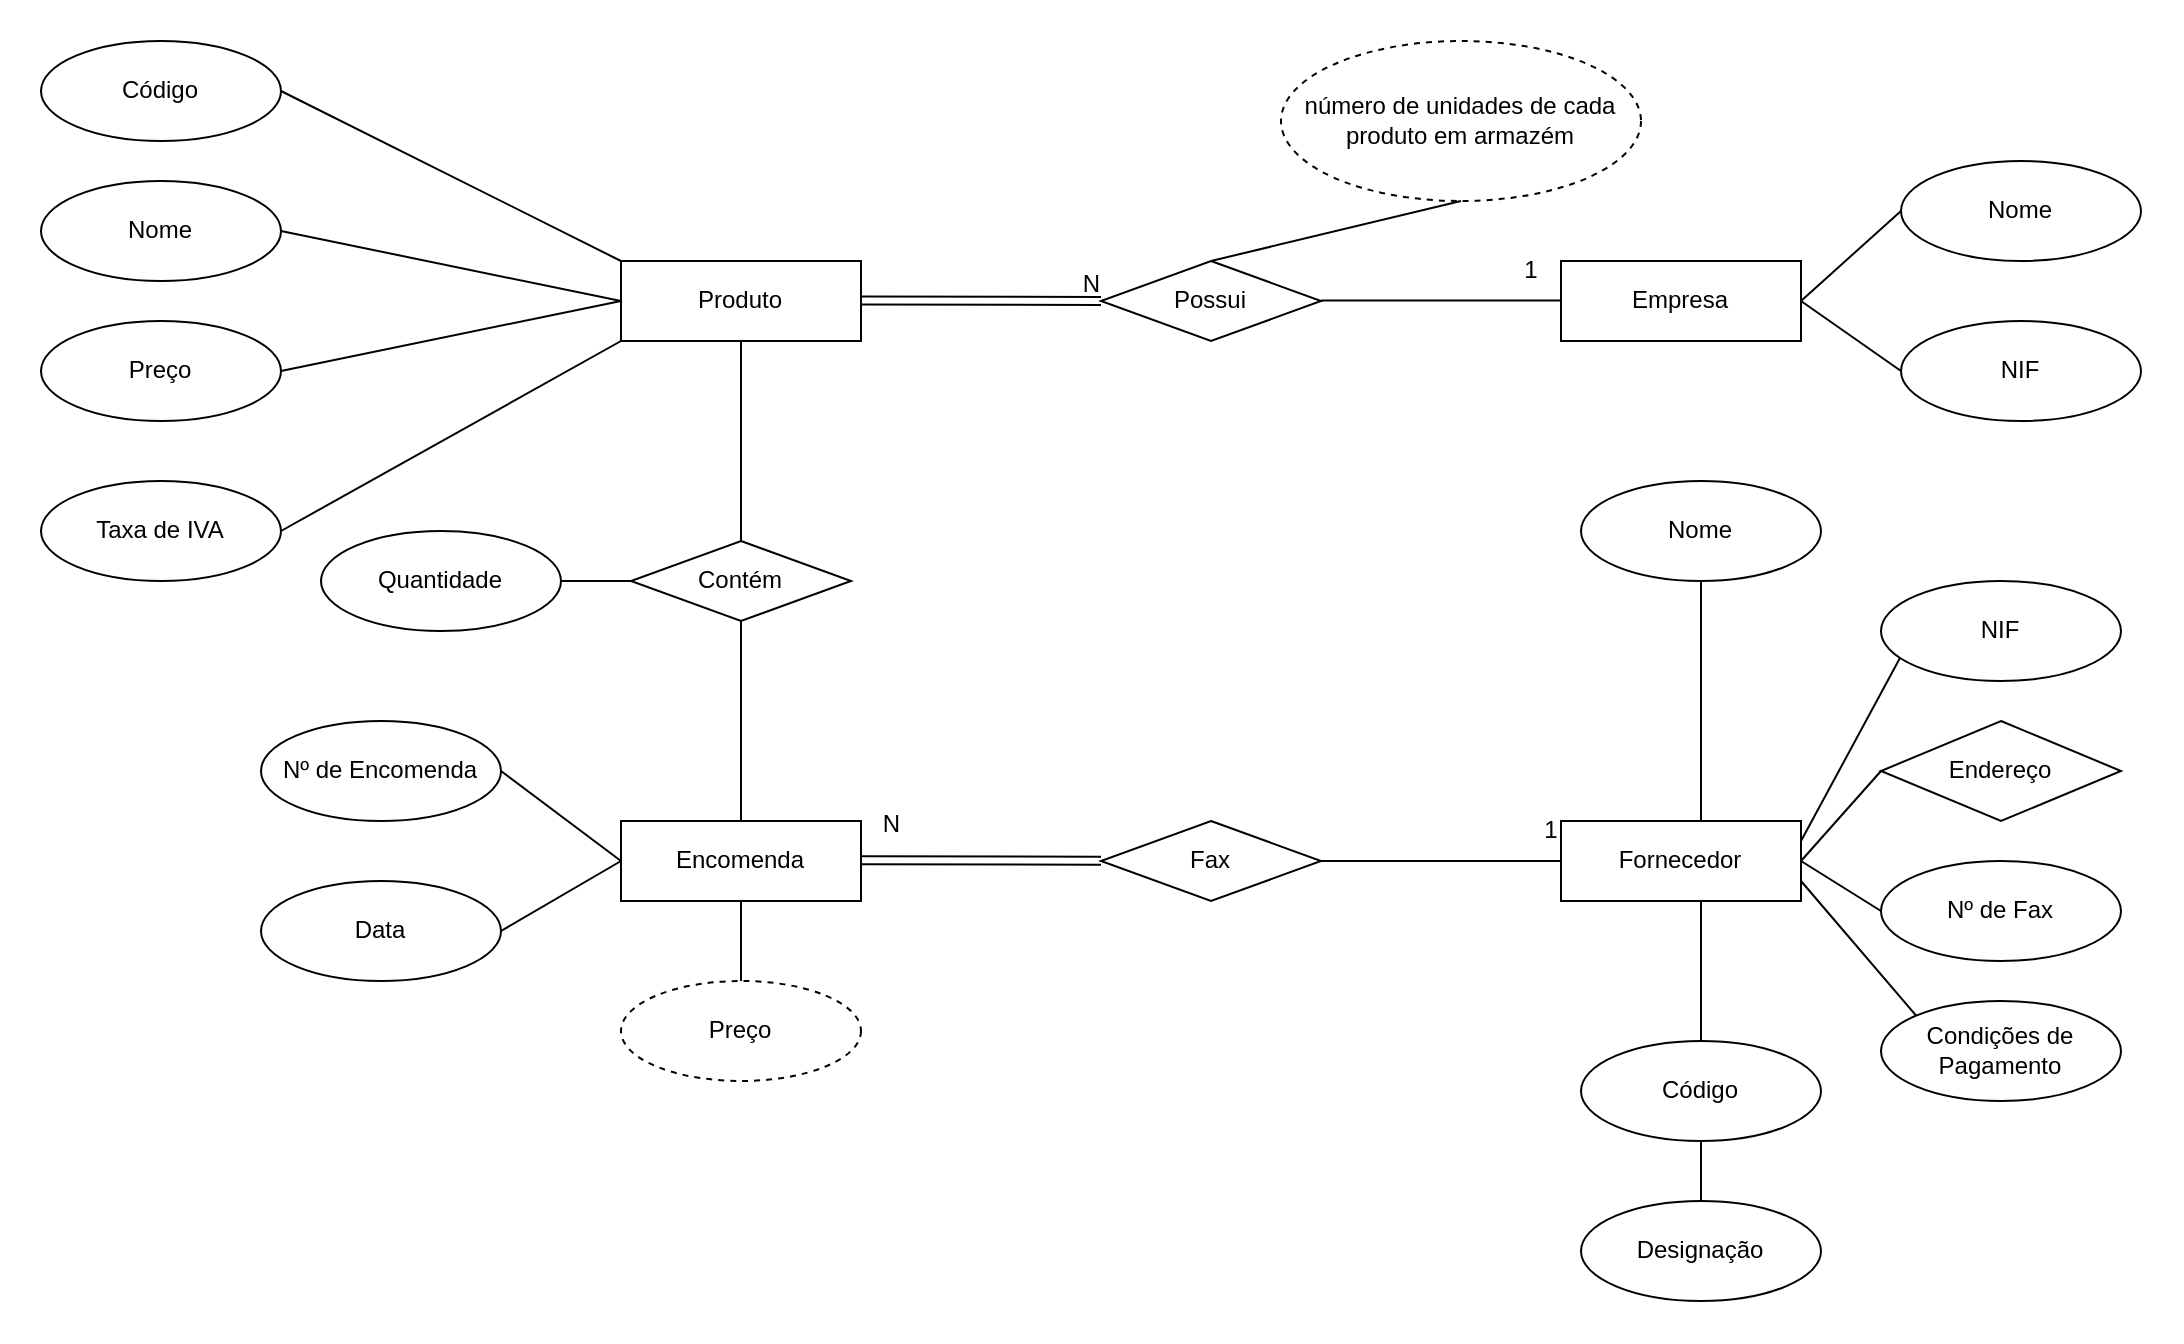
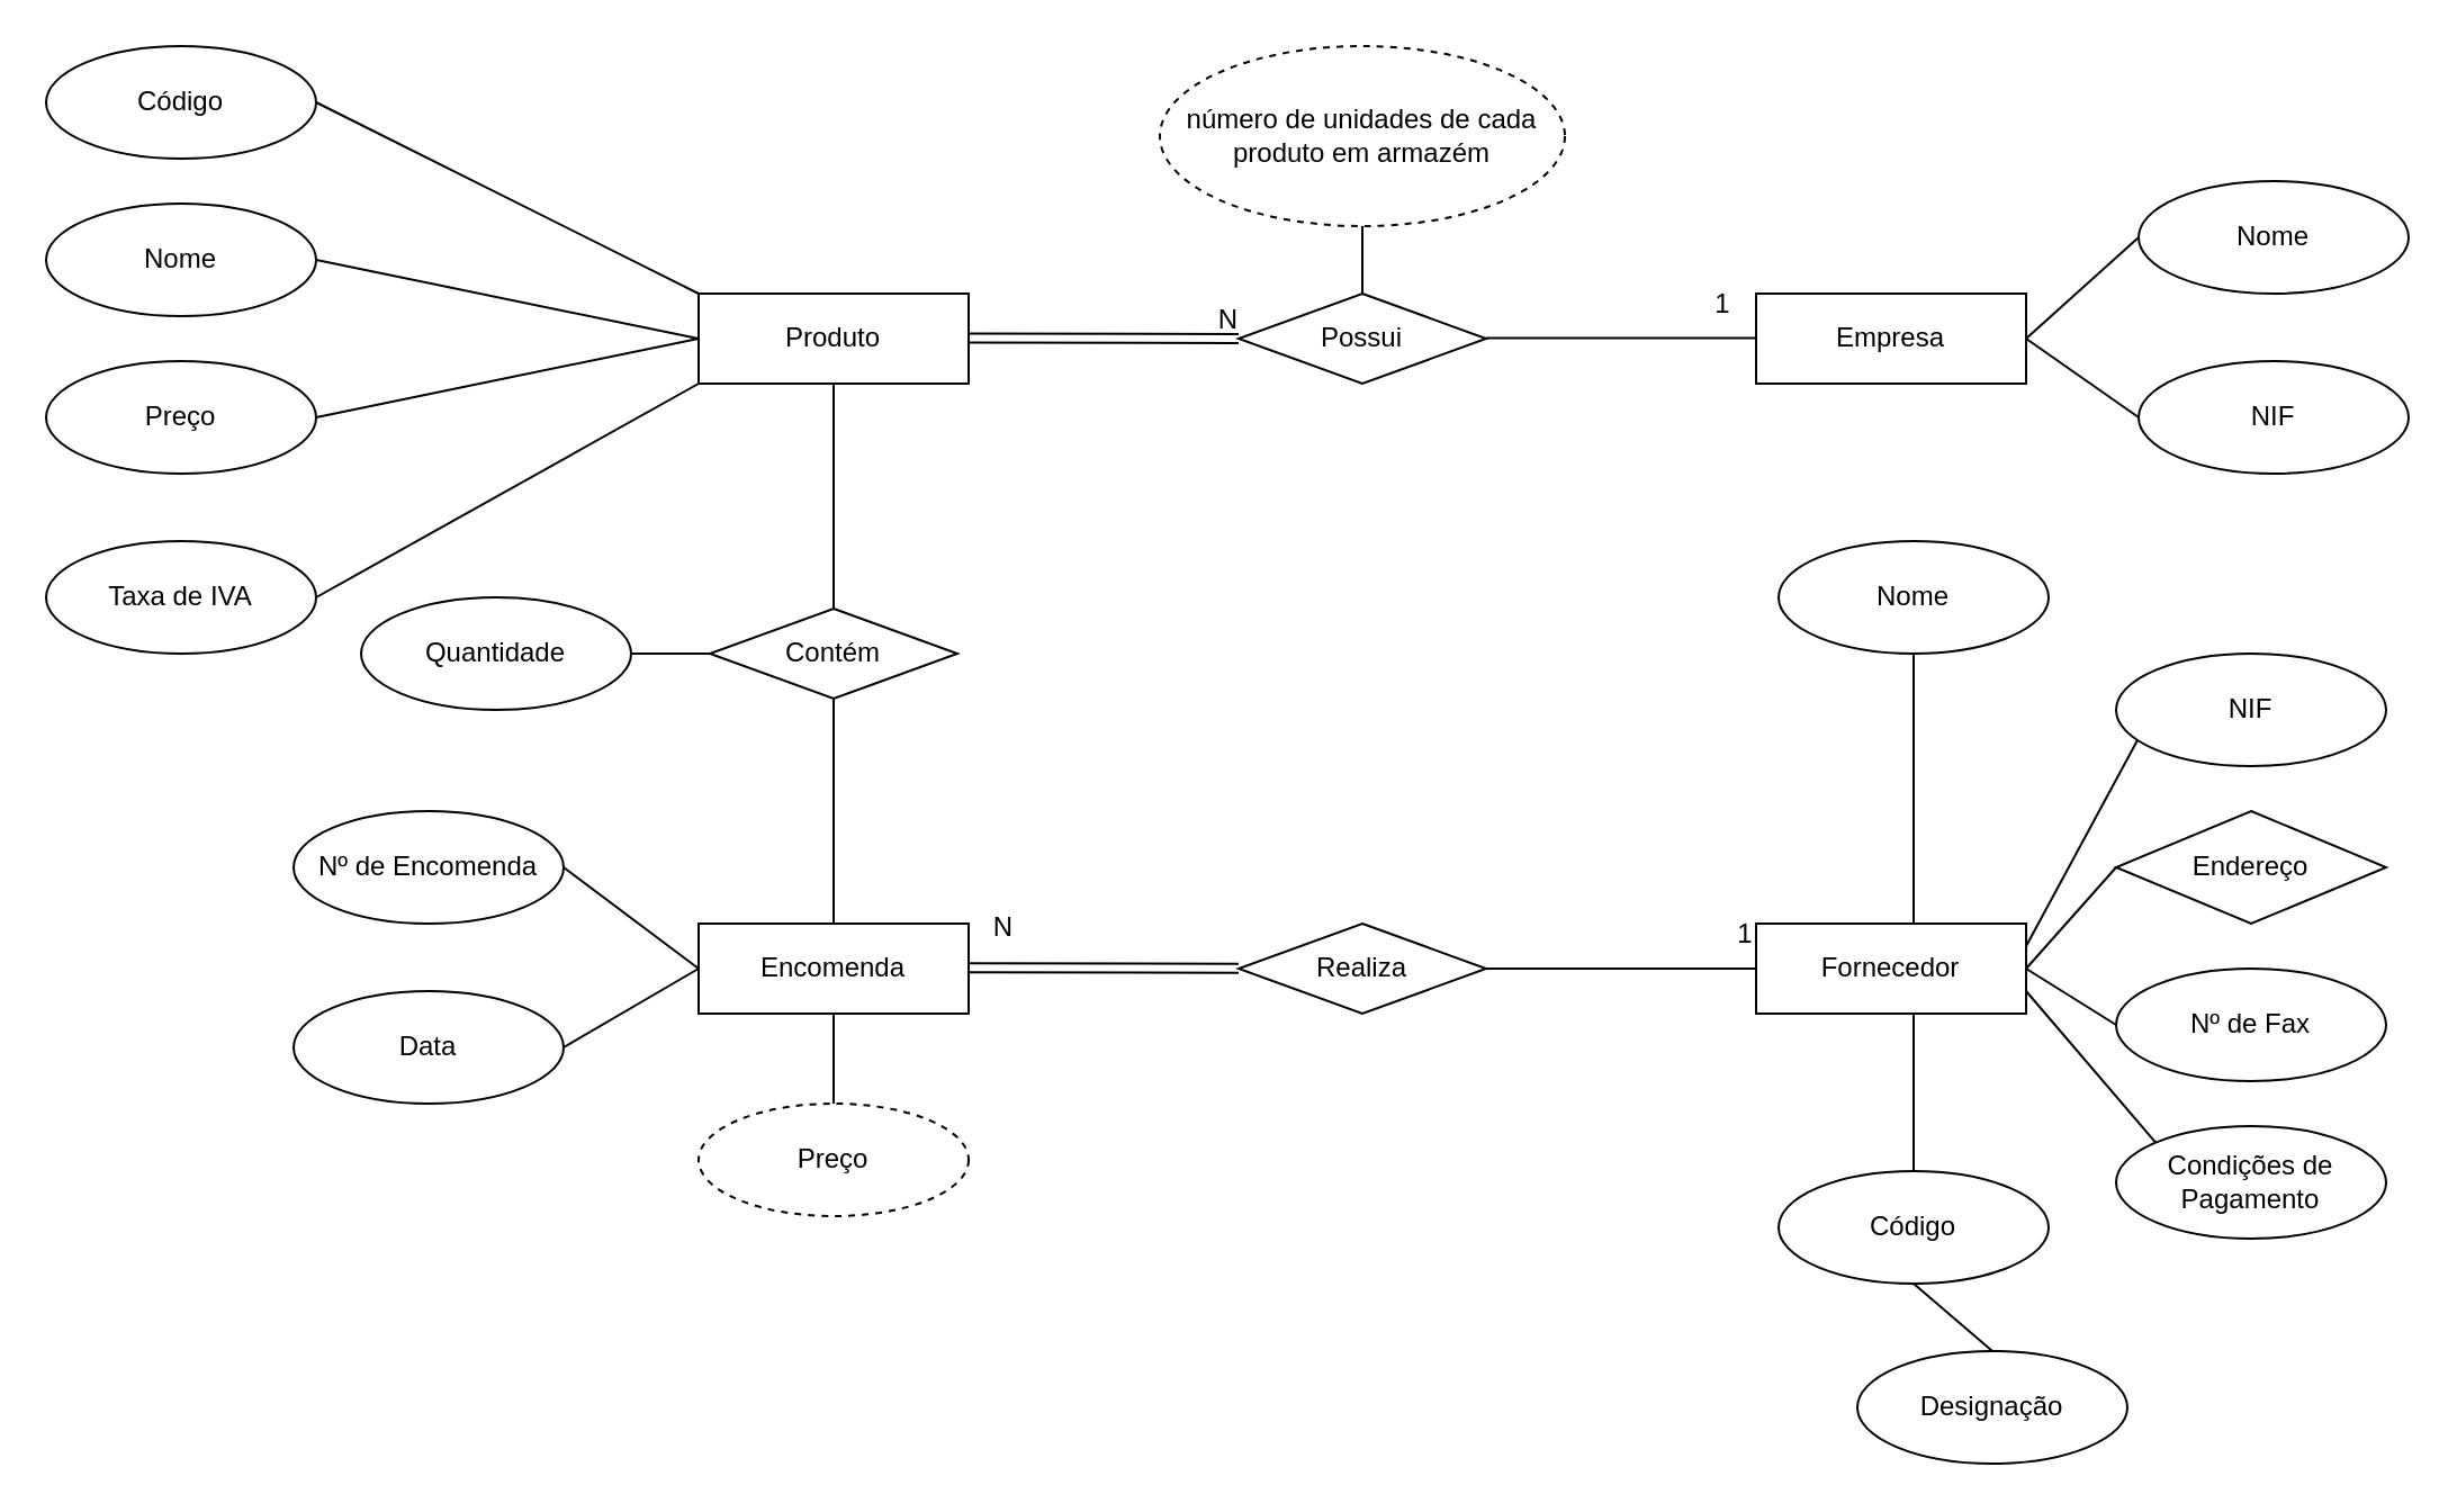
  <mxCell id="0" />
  <mxCell id="1" parent="0" />
  <mxCell id="2" value="Produto" style="rounded=0;whiteSpace=wrap;html=1;" vertex="1" parent="1"><mxGeometry x="310" y="130" width="120" height="40" as="geometry" /></mxCell>
  <mxCell id="3" value="Código" style="ellipse;whiteSpace=wrap;html=1;" vertex="1" parent="1"><mxGeometry x="20" y="20" width="120" height="50" as="geometry" /></mxCell>
  <mxCell id="4" value="Nome" style="ellipse;whiteSpace=wrap;html=1;" vertex="1" parent="1"><mxGeometry x="20" y="90" width="120" height="50" as="geometry" /></mxCell>
  <mxCell id="5" value="Preço" style="ellipse;whiteSpace=wrap;html=1;" vertex="1" parent="1"><mxGeometry x="20" y="160" width="120" height="50" as="geometry" /></mxCell>
  <mxCell id="6" value="Taxa de IVA" style="ellipse;whiteSpace=wrap;html=1;" vertex="1" parent="1"><mxGeometry x="20" y="240" width="120" height="50" as="geometry" /></mxCell>
- <mxCell id="7" value="&lt;div style=&quot;&quot; title=&quot;Page 1&quot; class=&quot;page&quot;&gt;&lt;div class=&quot;layoutArea&quot;&gt;&lt;div class=&quot;column&quot;&gt;número de unidades de cada produto em armazém&lt;/div&gt;&lt;/div&gt;&lt;/div&gt;" style="dashed=1;ellipse;whiteSpace=wrap;html=1;align=center;" vertex="1" parent="1"><mxGeometry x="640" y="20" width="180" height="80" as="geometry" /></mxCell>
+ <mxCell id="7" value="&lt;div style=&quot;&quot; title=&quot;Page 1&quot; class=&quot;page&quot;&gt;&lt;div class=&quot;layoutArea&quot;&gt;&lt;div class=&quot;column&quot;&gt;número de unidades de cada produto em armazém&lt;/div&gt;&lt;/div&gt;&lt;/div&gt;" style="dashed=1;ellipse;whiteSpace=wrap;html=1;align=center;" vertex="1" parent="1"><mxGeometry x="515" y="20" width="180" height="80" as="geometry" /></mxCell>
  <mxCell id="8" value="" style="endArrow=none;html=1;rounded=0;entryX=0;entryY=0;entryDx=0;entryDy=0;exitX=1;exitY=0.5;exitDx=0;exitDy=0;" edge="1" parent="1" source="3" target="2"><mxGeometry width="50" height="50" relative="1" as="geometry"><mxPoint x="-260" y="370" as="sourcePoint" /><mxPoint x="-86" y="130" as="targetPoint" /></mxGeometry></mxCell>
  <mxCell id="9" value="" style="endArrow=none;html=1;rounded=0;entryX=1;entryY=0.5;entryDx=0;entryDy=0;exitX=0;exitY=0.5;exitDx=0;exitDy=0;" edge="1" parent="1" source="2" target="4"><mxGeometry width="50" height="50" relative="1" as="geometry"><mxPoint x="304" y="140" as="sourcePoint" /><mxPoint x="-110" y="130" as="targetPoint" /></mxGeometry></mxCell>
  <mxCell id="10" value="" style="endArrow=none;html=1;rounded=0;entryX=1;entryY=0.5;entryDx=0;entryDy=0;exitX=0;exitY=0.5;exitDx=0;exitDy=0;" edge="1" parent="1" source="2" target="5"><mxGeometry width="50" height="50" relative="1" as="geometry"><mxPoint x="264" y="150" as="sourcePoint" /><mxPoint x="-210" y="320" as="targetPoint" /></mxGeometry></mxCell>
  <mxCell id="11" value="" style="endArrow=none;html=1;rounded=0;exitX=1;exitY=0.5;exitDx=0;exitDy=0;entryX=0;entryY=1;entryDx=0;entryDy=0;" edge="1" parent="1" source="6" target="2"><mxGeometry width="50" height="50" relative="1" as="geometry"><mxPoint x="-290" y="290" as="sourcePoint" /><mxPoint x="-86" y="180" as="targetPoint" /></mxGeometry></mxCell>
  <mxCell id="12" value="Possui" style="rhombus;whiteSpace=wrap;html=1;" vertex="1" parent="1"><mxGeometry x="550" y="130" width="110" height="40" as="geometry" /></mxCell>
  <mxCell id="13" value="" style="endArrow=none;html=1;rounded=0;exitX=0.5;exitY=0;exitDx=0;exitDy=0;entryX=0.5;entryY=1;entryDx=0;entryDy=0;" edge="1" parent="1" source="12" target="7"><mxGeometry width="50" height="50" relative="1" as="geometry"><mxPoint x="690" y="150" as="sourcePoint" /><mxPoint x="740" y="100" as="targetPoint" /></mxGeometry></mxCell>
  <mxCell id="14" value="" style="endArrow=none;html=1;rounded=0;exitX=1;exitY=0.5;exitDx=0;exitDy=0;entryX=0;entryY=0.5;entryDx=0;entryDy=0;" edge="1" parent="1"><mxGeometry relative="1" as="geometry"><mxPoint x="660" y="149.7" as="sourcePoint" /><mxPoint x="780" y="149.7" as="targetPoint" /></mxGeometry></mxCell>
  <mxCell id="15" value="1" style="text;html=1;align=center;verticalAlign=middle;resizable=0;points=[];autosize=1;strokeColor=none;fillColor=none;" vertex="1" parent="1"><mxGeometry x="750" y="120" width="30" height="30" as="geometry" /></mxCell>
  <mxCell id="16" value="" style="shape=link;html=1;rounded=0;" edge="1" parent="1"><mxGeometry relative="1" as="geometry"><mxPoint x="430" y="149.7" as="sourcePoint" /><mxPoint x="550" y="150" as="targetPoint" /></mxGeometry></mxCell>
  <mxCell id="17" value="N" style="resizable=0;html=1;align=right;verticalAlign=bottom;" connectable="0" vertex="1" parent="16"><mxGeometry x="1" relative="1" as="geometry" /></mxCell>
  <mxCell id="18" value="Empresa" style="rounded=0;whiteSpace=wrap;html=1;" vertex="1" parent="1"><mxGeometry x="780" y="130" width="120" height="40" as="geometry" /></mxCell>
  <mxCell id="19" value="NIF" style="ellipse;whiteSpace=wrap;html=1;" vertex="1" parent="1"><mxGeometry x="950" y="160" width="120" height="50" as="geometry" /></mxCell>
  <mxCell id="20" value="Nome" style="ellipse;whiteSpace=wrap;html=1;" vertex="1" parent="1"><mxGeometry x="950" y="80" width="120" height="50" as="geometry" /></mxCell>
  <mxCell id="21" value="" style="endArrow=none;html=1;rounded=0;exitX=1;exitY=0.5;exitDx=0;exitDy=0;entryX=0;entryY=0.5;entryDx=0;entryDy=0;" edge="1" parent="1" source="18" target="20"><mxGeometry width="50" height="50" relative="1" as="geometry"><mxPoint x="920" y="290" as="sourcePoint" /><mxPoint x="970" y="240" as="targetPoint" /></mxGeometry></mxCell>
  <mxCell id="22" value="" style="endArrow=none;html=1;rounded=0;exitX=1;exitY=0.5;exitDx=0;exitDy=0;entryX=0;entryY=0.5;entryDx=0;entryDy=0;" edge="1" parent="1" source="18" target="19"><mxGeometry width="50" height="50" relative="1" as="geometry"><mxPoint x="930" y="290" as="sourcePoint" /><mxPoint x="980" y="240" as="targetPoint" /></mxGeometry></mxCell>
  <mxCell id="23" value="Encomenda" style="rounded=0;whiteSpace=wrap;html=1;" vertex="1" parent="1"><mxGeometry x="310" y="410" width="120" height="40" as="geometry" /></mxCell>
  <mxCell id="24" value="Contém" style="rhombus;whiteSpace=wrap;html=1;" vertex="1" parent="1"><mxGeometry x="315" y="270" width="110" height="40" as="geometry" /></mxCell>
  <mxCell id="25" value="" style="endArrow=none;html=1;rounded=0;exitX=0.5;exitY=1;exitDx=0;exitDy=0;entryX=0.5;entryY=0;entryDx=0;entryDy=0;" edge="1" parent="1" source="2" target="24"><mxGeometry width="50" height="50" relative="1" as="geometry"><mxPoint x="460" y="280" as="sourcePoint" /><mxPoint x="370" y="260" as="targetPoint" /></mxGeometry></mxCell>
  <mxCell id="26" value="" style="endArrow=none;html=1;rounded=0;entryX=0.5;entryY=0;entryDx=0;entryDy=0;exitX=0.5;exitY=1;exitDx=0;exitDy=0;" edge="1" parent="1" source="24" target="23"><mxGeometry width="50" height="50" relative="1" as="geometry"><mxPoint x="370" y="320" as="sourcePoint" /><mxPoint x="370" y="370" as="targetPoint" /></mxGeometry></mxCell>
  <mxCell id="27" value="Quantidade" style="ellipse;whiteSpace=wrap;html=1;" vertex="1" parent="1"><mxGeometry x="160" y="265" width="120" height="50" as="geometry" /></mxCell>
  <mxCell id="28" value="" style="endArrow=none;html=1;rounded=0;exitX=1;exitY=0.5;exitDx=0;exitDy=0;entryX=0;entryY=0.5;entryDx=0;entryDy=0;" edge="1" parent="1" source="27" target="24"><mxGeometry width="50" height="50" relative="1" as="geometry"><mxPoint x="390" y="400" as="sourcePoint" /><mxPoint x="310" y="290" as="targetPoint" /></mxGeometry></mxCell>
  <mxCell id="29" value="Nº de Encomenda" style="ellipse;whiteSpace=wrap;html=1;" vertex="1" parent="1"><mxGeometry x="130" y="360" width="120" height="50" as="geometry" /></mxCell>
  <mxCell id="30" value="Data" style="ellipse;whiteSpace=wrap;html=1;" vertex="1" parent="1"><mxGeometry x="130" y="440" width="120" height="50" as="geometry" /></mxCell>
  <mxCell id="31" value="Preço" style="dashed=1;ellipse;whiteSpace=wrap;html=1;" vertex="1" parent="1"><mxGeometry x="310" y="490" width="120" height="50" as="geometry" /></mxCell>
  <mxCell id="32" value="" style="endArrow=none;html=1;rounded=0;exitX=0;exitY=0.5;exitDx=0;exitDy=0;entryX=1;entryY=0.5;entryDx=0;entryDy=0;" edge="1" parent="1" source="23" target="29"><mxGeometry width="50" height="50" relative="1" as="geometry"><mxPoint x="290" y="340" as="sourcePoint" /><mxPoint x="340" y="290" as="targetPoint" /></mxGeometry></mxCell>
  <mxCell id="33" value="" style="endArrow=none;html=1;rounded=0;exitX=1;exitY=0.5;exitDx=0;exitDy=0;entryX=0;entryY=0.5;entryDx=0;entryDy=0;" edge="1" parent="1" source="30" target="23"><mxGeometry width="50" height="50" relative="1" as="geometry"><mxPoint x="290" y="340" as="sourcePoint" /><mxPoint x="340" y="290" as="targetPoint" /></mxGeometry></mxCell>
  <mxCell id="34" value="" style="shape=link;html=1;rounded=0;" edge="1" parent="1"><mxGeometry relative="1" as="geometry"><mxPoint x="430" y="429.57" as="sourcePoint" /><mxPoint x="550" y="429.87" as="targetPoint" /></mxGeometry></mxCell>
  <mxCell id="35" value="N" style="resizable=0;html=1;align=right;verticalAlign=bottom;" connectable="0" vertex="1" parent="34"><mxGeometry x="1" relative="1" as="geometry"><mxPoint x="-100" y="-10" as="offset" /></mxGeometry></mxCell>
- <mxCell id="36" value="Fax" style="rhombus;whiteSpace=wrap;html=1;" vertex="1" parent="1"><mxGeometry x="550" y="410" width="110" height="40" as="geometry" /></mxCell>
+ <mxCell id="36" value="Realiza" style="rhombus;whiteSpace=wrap;html=1;" vertex="1" parent="1"><mxGeometry x="550" y="410" width="110" height="40" as="geometry" /></mxCell>
  <mxCell id="37" value="Fornecedor" style="rounded=0;whiteSpace=wrap;html=1;" vertex="1" parent="1"><mxGeometry x="780" y="410" width="120" height="40" as="geometry" /></mxCell>
  <mxCell id="38" value="" style="endArrow=none;html=1;rounded=0;exitX=1;exitY=0.5;exitDx=0;exitDy=0;entryX=0;entryY=0.5;entryDx=0;entryDy=0;" edge="1" parent="1" source="36" target="37"><mxGeometry relative="1" as="geometry"><mxPoint x="660" y="449.13" as="sourcePoint" /><mxPoint x="780" y="449.13" as="targetPoint" /></mxGeometry></mxCell>
  <mxCell id="39" value="1" style="text;html=1;align=center;verticalAlign=middle;resizable=0;points=[];autosize=1;strokeColor=none;fillColor=none;" vertex="1" parent="1"><mxGeometry x="760" y="400" width="30" height="30" as="geometry" /></mxCell>
  <mxCell id="40" value="NIF" style="ellipse;whiteSpace=wrap;html=1;" vertex="1" parent="1"><mxGeometry x="940" y="290" width="120" height="50" as="geometry" /></mxCell>
  <mxCell id="41" value="Código" style="ellipse;whiteSpace=wrap;html=1;" vertex="1" parent="1"><mxGeometry x="790" y="520" width="120" height="50" as="geometry" /></mxCell>
  <mxCell id="42" value="Endereço" style="rhombus;whiteSpace=wrap;html=1;" vertex="1" parent="1"><mxGeometry x="940" y="360" width="120" height="50" as="geometry" /></mxCell>
  <mxCell id="43" value="Nº de Fax" style="ellipse;whiteSpace=wrap;html=1;" vertex="1" parent="1"><mxGeometry x="940" y="430" width="120" height="50" as="geometry" /></mxCell>
  <mxCell id="44" value="Condições de Pagamento" style="ellipse;whiteSpace=wrap;html=1;" vertex="1" parent="1"><mxGeometry x="940" y="500" width="120" height="50" as="geometry" /></mxCell>
- <mxCell id="45" value="Designação" style="ellipse;whiteSpace=wrap;html=1;" vertex="1" parent="1"><mxGeometry x="790" y="600" width="120" height="50" as="geometry" /></mxCell>
+ <mxCell id="45" value="Designação" style="ellipse;whiteSpace=wrap;html=1;" vertex="1" parent="1"><mxGeometry x="825" y="600" width="120" height="50" as="geometry" /></mxCell>
  <mxCell id="46" value="" style="endArrow=none;html=1;rounded=0;entryX=0.75;entryY=0;entryDx=0;entryDy=0;exitX=0.5;exitY=1;exitDx=0;exitDy=0;" edge="1" parent="1" source="53"><mxGeometry width="50" height="50" relative="1" as="geometry"><mxPoint x="850" y="290" as="sourcePoint" /><mxPoint x="850" y="410" as="targetPoint" /></mxGeometry></mxCell>
  <mxCell id="47" value="" style="endArrow=none;html=1;rounded=0;exitX=0.75;exitY=1;exitDx=0;exitDy=0;entryX=0.5;entryY=0;entryDx=0;entryDy=0;" edge="1" parent="1" target="41"><mxGeometry width="50" height="50" relative="1" as="geometry"><mxPoint x="850" y="450" as="sourcePoint" /><mxPoint x="660" y="540" as="targetPoint" /></mxGeometry></mxCell>
  <mxCell id="48" value="" style="endArrow=none;html=1;rounded=0;entryX=0.5;entryY=1;entryDx=0;entryDy=0;exitX=0.5;exitY=0;exitDx=0;exitDy=0;" edge="1" parent="1" source="45" target="41"><mxGeometry width="50" height="50" relative="1" as="geometry"><mxPoint x="620" y="600" as="sourcePoint" /><mxPoint x="670" y="550" as="targetPoint" /></mxGeometry></mxCell>
  <mxCell id="49" value="" style="endArrow=none;html=1;rounded=0;entryX=0.079;entryY=0.771;entryDx=0;entryDy=0;entryPerimeter=0;" edge="1" parent="1" target="40"><mxGeometry width="50" height="50" relative="1" as="geometry"><mxPoint x="900" y="420" as="sourcePoint" /><mxPoint x="700" y="560" as="targetPoint" /></mxGeometry></mxCell>
  <mxCell id="50" value="" style="endArrow=none;html=1;rounded=0;exitX=1;exitY=0.5;exitDx=0;exitDy=0;entryX=0;entryY=0.5;entryDx=0;entryDy=0;" edge="1" parent="1" source="37" target="42"><mxGeometry width="50" height="50" relative="1" as="geometry"><mxPoint x="660" y="620" as="sourcePoint" /><mxPoint x="710" y="570" as="targetPoint" /></mxGeometry></mxCell>
  <mxCell id="51" value="" style="endArrow=none;html=1;rounded=0;exitX=1;exitY=0.5;exitDx=0;exitDy=0;entryX=0;entryY=0.5;entryDx=0;entryDy=0;" edge="1" parent="1" source="37" target="43"><mxGeometry width="50" height="50" relative="1" as="geometry"><mxPoint x="670" y="630" as="sourcePoint" /><mxPoint x="720" y="580" as="targetPoint" /></mxGeometry></mxCell>
  <mxCell id="52" value="" style="endArrow=none;html=1;rounded=0;exitX=1;exitY=0.75;exitDx=0;exitDy=0;entryX=0;entryY=0;entryDx=0;entryDy=0;" edge="1" parent="1" source="37" target="44"><mxGeometry width="50" height="50" relative="1" as="geometry"><mxPoint x="680" y="640" as="sourcePoint" /><mxPoint x="730" y="590" as="targetPoint" /></mxGeometry></mxCell>
  <mxCell id="53" value="Nome" style="ellipse;whiteSpace=wrap;html=1;" vertex="1" parent="1"><mxGeometry x="790" y="240" width="120" height="50" as="geometry" /></mxCell>
  <mxCell id="54" value="" style="endArrow=none;html=1;rounded=0;entryX=0.5;entryY=1;entryDx=0;entryDy=0;exitX=0.5;exitY=0;exitDx=0;exitDy=0;" edge="1" parent="1" source="31" target="23"><mxGeometry width="50" height="50" relative="1" as="geometry"><mxPoint x="240" y="540" as="sourcePoint" /><mxPoint x="290" y="490" as="targetPoint" /></mxGeometry></mxCell>
